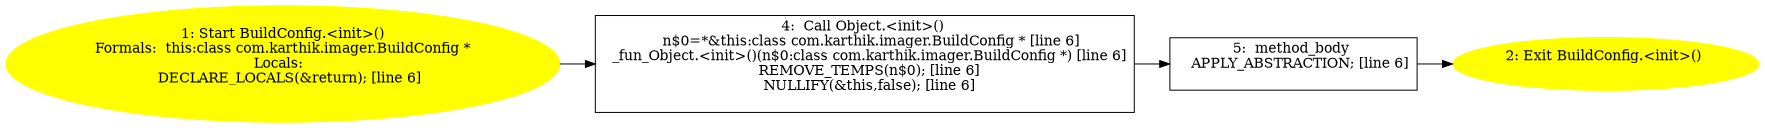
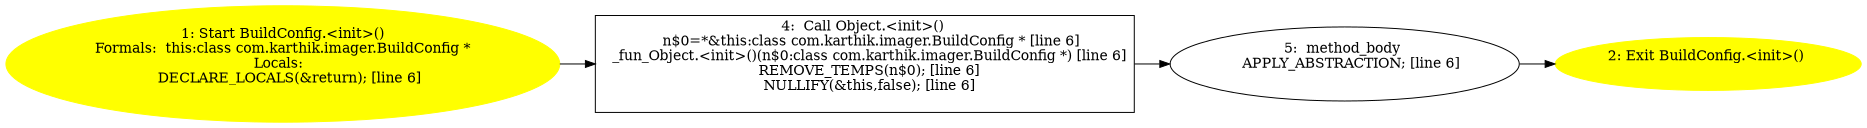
  digraph {
    rankdir=LR
-   n1 [label="5:  method_body \n   APPLY_ABSTRACTION; [line 6]\n " shape=box]
+   n1 [label="5:  method_body \n   APPLY_ABSTRACTION; [line 6]\n " shape=ellipse]
    n2 [color=yellow label="2: Exit BuildConfig.<init>() \n  " style=filled]
    n3 [label="4:  Call Object.<init>() \n   n$0=*&this:class com.karthik.imager.BuildConfig * [line 6]\n  _fun_Object.<init>()(n$0:class com.karthik.imager.BuildConfig *) [line 6]\n  REMOVE_TEMPS(n$0); [line 6]\n  NULLIFY(&this,false); [line 6]\n " shape=box]
    n4 [color=yellow label="1: Start BuildConfig.<init>()\nFormals:  this:class com.karthik.imager.BuildConfig *\nLocals:  \n   DECLARE_LOCALS(&return); [line 6]\n " style=filled]
    n1 -> n2
    n3 -> n1
    n4 -> n3
  }
